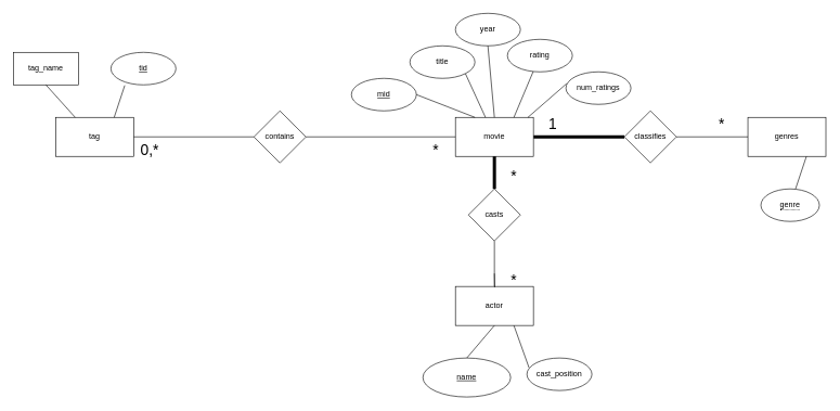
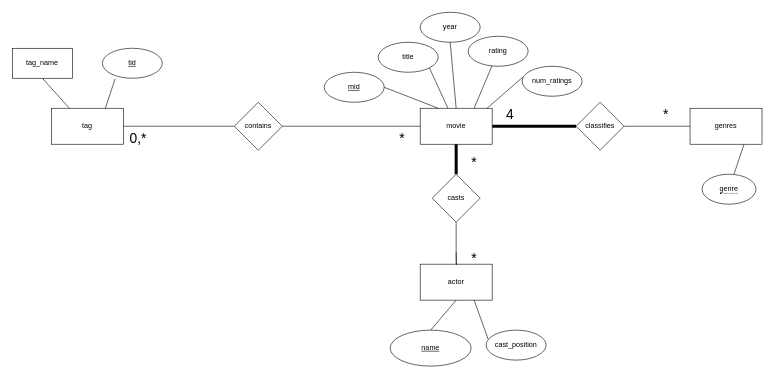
  <mxCell id="0" />
  <mxCell id="1" parent="0" />
  <mxCell id="2" value="" style="edgeStyle=orthogonalEdgeStyle;rounded=0;orthogonalLoop=1;jettySize=auto;html=1;endArrow=none;endFill=0;strokeWidth=5;" parent="1" source="3" target="33" edge="1"><mxGeometry relative="1" as="geometry" /></mxCell>
  <mxCell id="3" value="movie" style="rounded=0;whiteSpace=wrap;html=1;" parent="1" vertex="1"><mxGeometry x="700" y="180" width="120" height="60" as="geometry" /></mxCell>
  <mxCell id="4" value="&lt;u&gt;mid&lt;/u&gt;" style="ellipse;whiteSpace=wrap;html=1;" parent="1" vertex="1"><mxGeometry x="540" y="120" width="100" height="50" as="geometry" /></mxCell>
  <mxCell id="5" value="title&lt;span style=&quot;color: rgba(0 , 0 , 0 , 0) ; font-family: monospace ; font-size: 0px&quot;&gt;%3CmxGraphModel%3E%3Croot%3E%3CmxCell%20id%3D%220%22%2F%3E%3CmxCell%20id%3D%221%22%20parent%3D%220%22%2F%3E%3CmxCell%20id%3D%222%22%20value%3D%22mid%22%20style%3D%22ellipse%3BwhiteSpace%3Dwrap%3Bhtml%3D1%3B%22%20vertex%3D%221%22%20parent%3D%221%22%3E%3CmxGeometry%20x%3D%22140%22%20y%3D%2280%22%20width%3D%22100%22%20height%3D%2250%22%20as%3D%22geometry%22%2F%3E%3C%2FmxCell%3E%3C%2Froot%3E%3C%2FmxGraphModel%3E&lt;/span&gt;" style="ellipse;whiteSpace=wrap;html=1;" parent="1" vertex="1"><mxGeometry x="630" y="70" width="100" height="50" as="geometry" /></mxCell>
  <mxCell id="6" value="year" style="ellipse;whiteSpace=wrap;html=1;" parent="1" vertex="1"><mxGeometry x="700" y="20" width="100" height="50" as="geometry" /></mxCell>
  <mxCell id="7" value="rating" style="ellipse;whiteSpace=wrap;html=1;" parent="1" vertex="1"><mxGeometry x="780" y="60" width="100" height="50" as="geometry" /></mxCell>
  <mxCell id="8" value="num_ratings" style="ellipse;whiteSpace=wrap;html=1;" parent="1" vertex="1"><mxGeometry x="870" y="110" width="100" height="50" as="geometry" /></mxCell>
  <mxCell id="9" value="" style="endArrow=none;html=1;exitX=1;exitY=0.5;exitDx=0;exitDy=0;entryX=0.25;entryY=0;entryDx=0;entryDy=0;" parent="1" source="4" target="3" edge="1"><mxGeometry width="50" height="50" relative="1" as="geometry"><mxPoint x="650" y="290" as="sourcePoint" /><mxPoint x="700" y="240" as="targetPoint" /></mxGeometry></mxCell>
  <mxCell id="10" value="" style="endArrow=none;html=1;exitX=1;exitY=1;exitDx=0;exitDy=0;" parent="1" source="5" target="3" edge="1"><mxGeometry width="50" height="50" relative="1" as="geometry"><mxPoint x="650" y="185" as="sourcePoint" /><mxPoint x="709.28" y="228.34" as="targetPoint" /></mxGeometry></mxCell>
  <mxCell id="11" value="" style="endArrow=none;html=1;exitX=0.5;exitY=1;exitDx=0;exitDy=0;entryX=0.5;entryY=0;entryDx=0;entryDy=0;" parent="1" source="6" target="3" edge="1"><mxGeometry width="50" height="50" relative="1" as="geometry"><mxPoint x="685.355" y="142.678" as="sourcePoint" /><mxPoint x="737.159" y="190" as="targetPoint" /></mxGeometry></mxCell>
  <mxCell id="12" value="" style="endArrow=none;html=1;entryX=0.75;entryY=0;entryDx=0;entryDy=0;" parent="1" source="7" target="3" edge="1"><mxGeometry width="50" height="50" relative="1" as="geometry"><mxPoint x="770" y="130" as="sourcePoint" /><mxPoint x="770" y="190" as="targetPoint" /></mxGeometry></mxCell>
  <mxCell id="13" value="" style="endArrow=none;html=1;exitX=0.011;exitY=0.362;exitDx=0;exitDy=0;exitPerimeter=0;entryX=0.928;entryY=0.002;entryDx=0;entryDy=0;entryPerimeter=0;" parent="1" source="8" target="3" edge="1"><mxGeometry width="50" height="50" relative="1" as="geometry"><mxPoint x="866.057" y="156.947" as="sourcePoint" /><mxPoint x="830" y="190" as="targetPoint" /></mxGeometry></mxCell>
  <mxCell id="14" value="" style="edgeStyle=orthogonalEdgeStyle;rounded=0;orthogonalLoop=1;jettySize=auto;html=1;endArrow=none;endFill=0;" parent="1" source="15" target="29" edge="1"><mxGeometry relative="1" as="geometry" /></mxCell>
  <mxCell id="15" value="actor" style="rounded=0;whiteSpace=wrap;html=1;" parent="1" vertex="1"><mxGeometry x="700" y="440" width="120" height="60" as="geometry" /></mxCell>
  <mxCell id="16" value="&lt;u&gt;name&lt;/u&gt;" style="ellipse;whiteSpace=wrap;html=1;" parent="1" vertex="1"><mxGeometry x="650" y="550" width="135" height="60" as="geometry" /></mxCell>
  <mxCell id="17" value="cast_position" style="ellipse;whiteSpace=wrap;html=1;" parent="1" vertex="1"><mxGeometry x="810" y="550" width="100" height="50" as="geometry" /></mxCell>
  <mxCell id="18" value="" style="endArrow=none;html=1;exitX=0.5;exitY=0;exitDx=0;exitDy=0;entryX=0.5;entryY=1;entryDx=0;entryDy=0;" parent="1" source="16" target="15" edge="1"><mxGeometry width="50" height="50" relative="1" as="geometry"><mxPoint x="665.355" y="532.322" as="sourcePoint" /><mxPoint x="710" y="490" as="targetPoint" /></mxGeometry></mxCell>
  <mxCell id="19" value="" style="endArrow=none;html=1;exitX=0.032;exitY=0.296;exitDx=0;exitDy=0;entryX=0.75;entryY=1;entryDx=0;entryDy=0;exitPerimeter=0;" parent="1" source="17" target="15" edge="1"><mxGeometry width="50" height="50" relative="1" as="geometry"><mxPoint x="790" y="560" as="sourcePoint" /><mxPoint x="770" y="520" as="targetPoint" /></mxGeometry></mxCell>
  <mxCell id="20" value="genres" style="rounded=0;whiteSpace=wrap;html=1;" parent="1" vertex="1"><mxGeometry x="1150" y="180" width="120" height="60" as="geometry" /></mxCell>
  <mxCell id="21" value="tag" style="rounded=0;whiteSpace=wrap;html=1;" parent="1" vertex="1"><mxGeometry x="85" y="180" width="120" height="60" as="geometry" /></mxCell>
  <mxCell id="22" value="tag_name" style="whiteSpace=wrap;html=1;rounded=0;" parent="1" vertex="1"><mxGeometry x="20" y="80" width="100" height="50" as="geometry" /></mxCell>
  <mxCell id="23" value="&lt;u&gt;tid&lt;/u&gt;" style="ellipse;whiteSpace=wrap;html=1;" parent="1" vertex="1"><mxGeometry x="170" y="80" width="100" height="50" as="geometry" /></mxCell>
  <mxCell id="24" value="" style="endArrow=none;html=1;entryX=0.75;entryY=1;entryDx=0;entryDy=0;" parent="1" source="41" target="20" edge="1"><mxGeometry width="50" height="50" relative="1" as="geometry"><mxPoint x="1200" y="290" as="sourcePoint" /><mxPoint x="1190" y="250" as="targetPoint" /></mxGeometry></mxCell>
  <mxCell id="25" value="" style="endArrow=none;html=1;exitX=0.5;exitY=1;exitDx=0;exitDy=0;entryX=0.25;entryY=0;entryDx=0;entryDy=0;" parent="1" source="22" target="21" edge="1"><mxGeometry width="50" height="50" relative="1" as="geometry"><mxPoint x="70" y="250" as="sourcePoint" /><mxPoint x="30" y="200" as="targetPoint" /></mxGeometry></mxCell>
  <mxCell id="26" value="" style="endArrow=none;html=1;exitX=0.213;exitY=1.016;exitDx=0;exitDy=0;entryX=0.75;entryY=0;entryDx=0;entryDy=0;exitPerimeter=0;" parent="1" source="23" target="21" edge="1"><mxGeometry width="50" height="50" relative="1" as="geometry"><mxPoint x="144.7" y="141.9" as="sourcePoint" /><mxPoint x="170" y="80" as="targetPoint" /></mxGeometry></mxCell>
  <mxCell id="27" value="" style="edgeStyle=orthogonalEdgeStyle;rounded=0;orthogonalLoop=1;jettySize=auto;html=1;endArrow=none;endFill=0;strokeWidth=5;" parent="1" source="29" target="3" edge="1"><mxGeometry relative="1" as="geometry" /></mxCell>
  <mxCell id="28" value="" style="edgeStyle=orthogonalEdgeStyle;rounded=0;orthogonalLoop=1;jettySize=auto;html=1;endArrow=none;endFill=0;" parent="1" target="15" edge="1"><mxGeometry relative="1" as="geometry"><mxPoint x="760" y="420" as="sourcePoint" /></mxGeometry></mxCell>
  <mxCell id="29" value="casts" style="rhombus;whiteSpace=wrap;html=1;" parent="1" vertex="1"><mxGeometry x="720" y="290" width="80" height="80" as="geometry" /></mxCell>
  <mxCell id="30" value="&lt;font style=&quot;font-size: 23px&quot;&gt;*&lt;/font&gt;" style="text;html=1;strokeColor=none;fillColor=none;align=center;verticalAlign=middle;whiteSpace=wrap;rounded=0;" parent="1" vertex="1"><mxGeometry x="770" y="260" width="40" height="20" as="geometry" /></mxCell>
  <mxCell id="31" value="&lt;font style=&quot;font-size: 23px&quot;&gt;*&lt;/font&gt;" style="text;html=1;strokeColor=none;fillColor=none;align=center;verticalAlign=middle;whiteSpace=wrap;rounded=0;" parent="1" vertex="1"><mxGeometry x="770" y="420" width="40" height="20" as="geometry" /></mxCell>
  <mxCell id="32" value="" style="edgeStyle=orthogonalEdgeStyle;rounded=0;orthogonalLoop=1;jettySize=auto;html=1;endArrow=none;endFill=0;" parent="1" source="33" target="20" edge="1"><mxGeometry relative="1" as="geometry" /></mxCell>
  <mxCell id="33" value="classifies" style="rhombus;whiteSpace=wrap;html=1;" parent="1" vertex="1"><mxGeometry x="960" y="170" width="80" height="80" as="geometry" /></mxCell>
- <mxCell id="34" value="&lt;font style=&quot;font-size: 23px&quot;&gt;1&lt;/font&gt;" style="text;html=1;strokeColor=none;fillColor=none;align=center;verticalAlign=middle;whiteSpace=wrap;rounded=0;" parent="1" vertex="1"><mxGeometry x="830" y="180" width="40" height="20" as="geometry" /></mxCell>
+ <mxCell id="34" value="&lt;font style=&quot;font-size: 23px&quot;&gt;4&lt;/font&gt;" style="text;html=1;strokeColor=none;fillColor=none;align=center;verticalAlign=middle;whiteSpace=wrap;rounded=0;" parent="1" vertex="1"><mxGeometry x="830" y="180" width="40" height="20" as="geometry" /></mxCell>
  <mxCell id="35" value="&lt;font style=&quot;font-size: 23px&quot;&gt;*&lt;/font&gt;" style="text;html=1;strokeColor=none;fillColor=none;align=center;verticalAlign=middle;whiteSpace=wrap;rounded=0;" parent="1" vertex="1"><mxGeometry x="1090" y="180" width="40" height="20" as="geometry" /></mxCell>
  <mxCell id="36" value="" style="edgeStyle=orthogonalEdgeStyle;rounded=0;orthogonalLoop=1;jettySize=auto;html=1;endArrow=none;endFill=0;entryX=0;entryY=0.5;entryDx=0;entryDy=0;strokeWidth=1;" parent="1" source="38" target="3" edge="1"><mxGeometry relative="1" as="geometry"><mxPoint x="550" y="210" as="targetPoint" /></mxGeometry></mxCell>
  <mxCell id="37" style="edgeStyle=orthogonalEdgeStyle;rounded=0;orthogonalLoop=1;jettySize=auto;html=1;entryX=1;entryY=0.5;entryDx=0;entryDy=0;endArrow=none;endFill=0;" parent="1" source="38" target="21" edge="1"><mxGeometry relative="1" as="geometry" /></mxCell>
  <mxCell id="38" value="contains" style="rhombus;whiteSpace=wrap;html=1;" parent="1" vertex="1"><mxGeometry x="390" y="170" width="80" height="80" as="geometry" /></mxCell>
  <mxCell id="39" value="&lt;font style=&quot;font-size: 23px&quot;&gt;0,*&lt;/font&gt;" style="text;html=1;strokeColor=none;fillColor=none;align=center;verticalAlign=middle;whiteSpace=wrap;rounded=0;" parent="1" vertex="1"><mxGeometry x="210" y="220" width="40" height="20" as="geometry" /></mxCell>
  <mxCell id="40" value="&lt;font style=&quot;font-size: 23px&quot;&gt;*&lt;/font&gt;" style="text;html=1;strokeColor=none;fillColor=none;align=center;verticalAlign=middle;whiteSpace=wrap;rounded=0;" parent="1" vertex="1"><mxGeometry x="650" y="220" width="40" height="20" as="geometry" /></mxCell>
  <mxCell id="41" value="&lt;span style=&quot;border-bottom: 1px dotted&quot;&gt;genre&lt;/span&gt;" style="ellipse;whiteSpace=wrap;html=1;align=center;" vertex="1" parent="1"><mxGeometry x="1170" y="290" width="90" height="50" as="geometry" /></mxCell>
